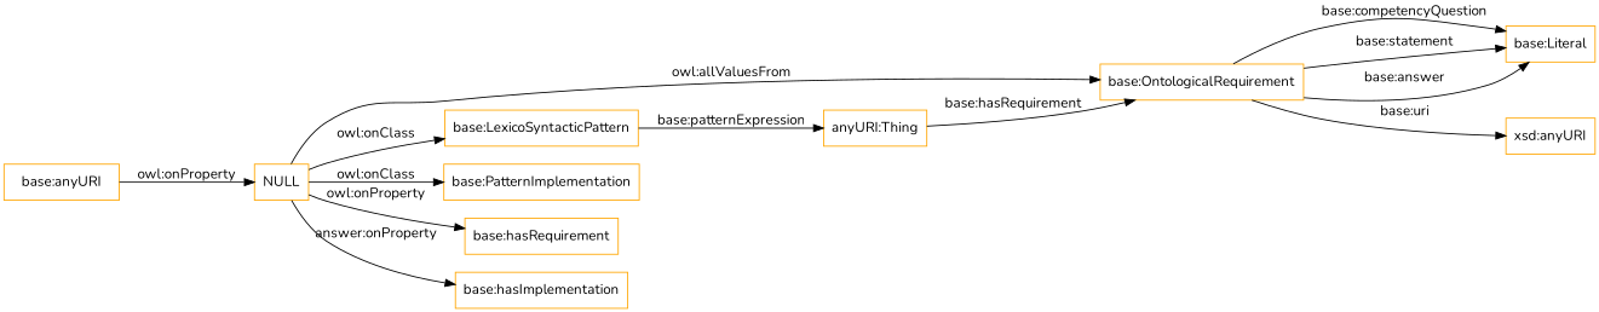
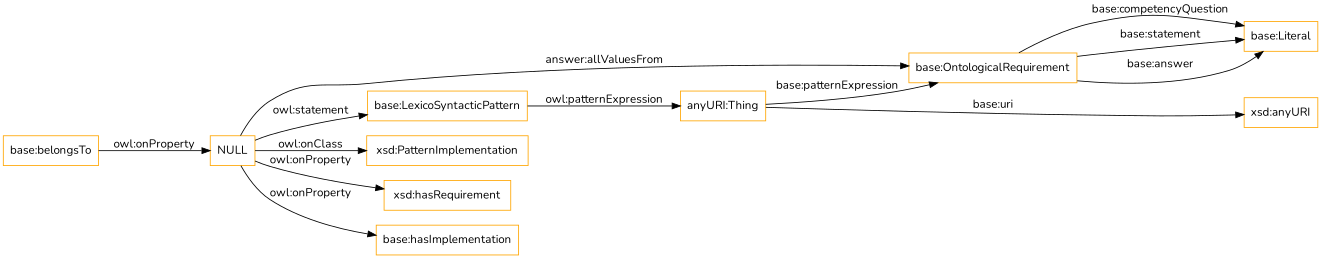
  digraph {
    fontname=Nunito
    rankdir=LR
    node [color=orange fontname=Nunito shape=rectangle]
    edge [fontname=Nunito]
    n1 [label="base:Literal"]
    "base:OntologicalRequirement"
    n3 [label="anyURI:Thing"]
    "base:LexicoSyntacticPattern"
    "xsd:anyURI"
    NULL
-   "base:PatternImplementation"
-   "base:hasRequirement"
+   "base:PatternImplementation" [label="xsd:PatternImplementation"]
+   "base:hasRequirement" [label="xsd:hasRequirement"]
    "base:hasImplementation"
-   "base:belongsTo" [label="base:anyURI"]
+   "base:belongsTo"
    "base:OntologicalRequirement" -> n1 [label="base:competencyQuestion"]
    "base:OntologicalRequirement" -> n1 [label="base:statement"]
    "base:OntologicalRequirement" -> n1 [label="base:answer"]
-   n3 -> "base:OntologicalRequirement" [label="base:hasRequirement"]
-   "base:OntologicalRequirement" -> "xsd:anyURI" [label="base:uri"]
-   "base:LexicoSyntacticPattern" -> n3 [label="base:patternExpression"]
-   NULL -> "base:OntologicalRequirement" [label="owl:allValuesFrom"]
-   NULL -> "base:LexicoSyntacticPattern" [label="owl:onClass"]
+   n3 -> "base:OntologicalRequirement" [label="base:patternExpression"]
+   n3 -> "xsd:anyURI" [label="base:uri"]
+   "base:LexicoSyntacticPattern" -> n3 [label="owl:patternExpression"]
+   NULL -> "base:OntologicalRequirement" [label="answer:allValuesFrom"]
+   NULL -> "base:LexicoSyntacticPattern" [label="owl:statement"]
    NULL -> "base:PatternImplementation" [label="owl:onClass"]
    NULL -> "base:hasRequirement" [label="owl:onProperty"]
-   NULL -> "base:hasImplementation" [label="answer:onProperty"]
+   NULL -> "base:hasImplementation" [label="owl:onProperty"]
    "base:belongsTo" -> NULL [label="owl:onProperty"]
  }
